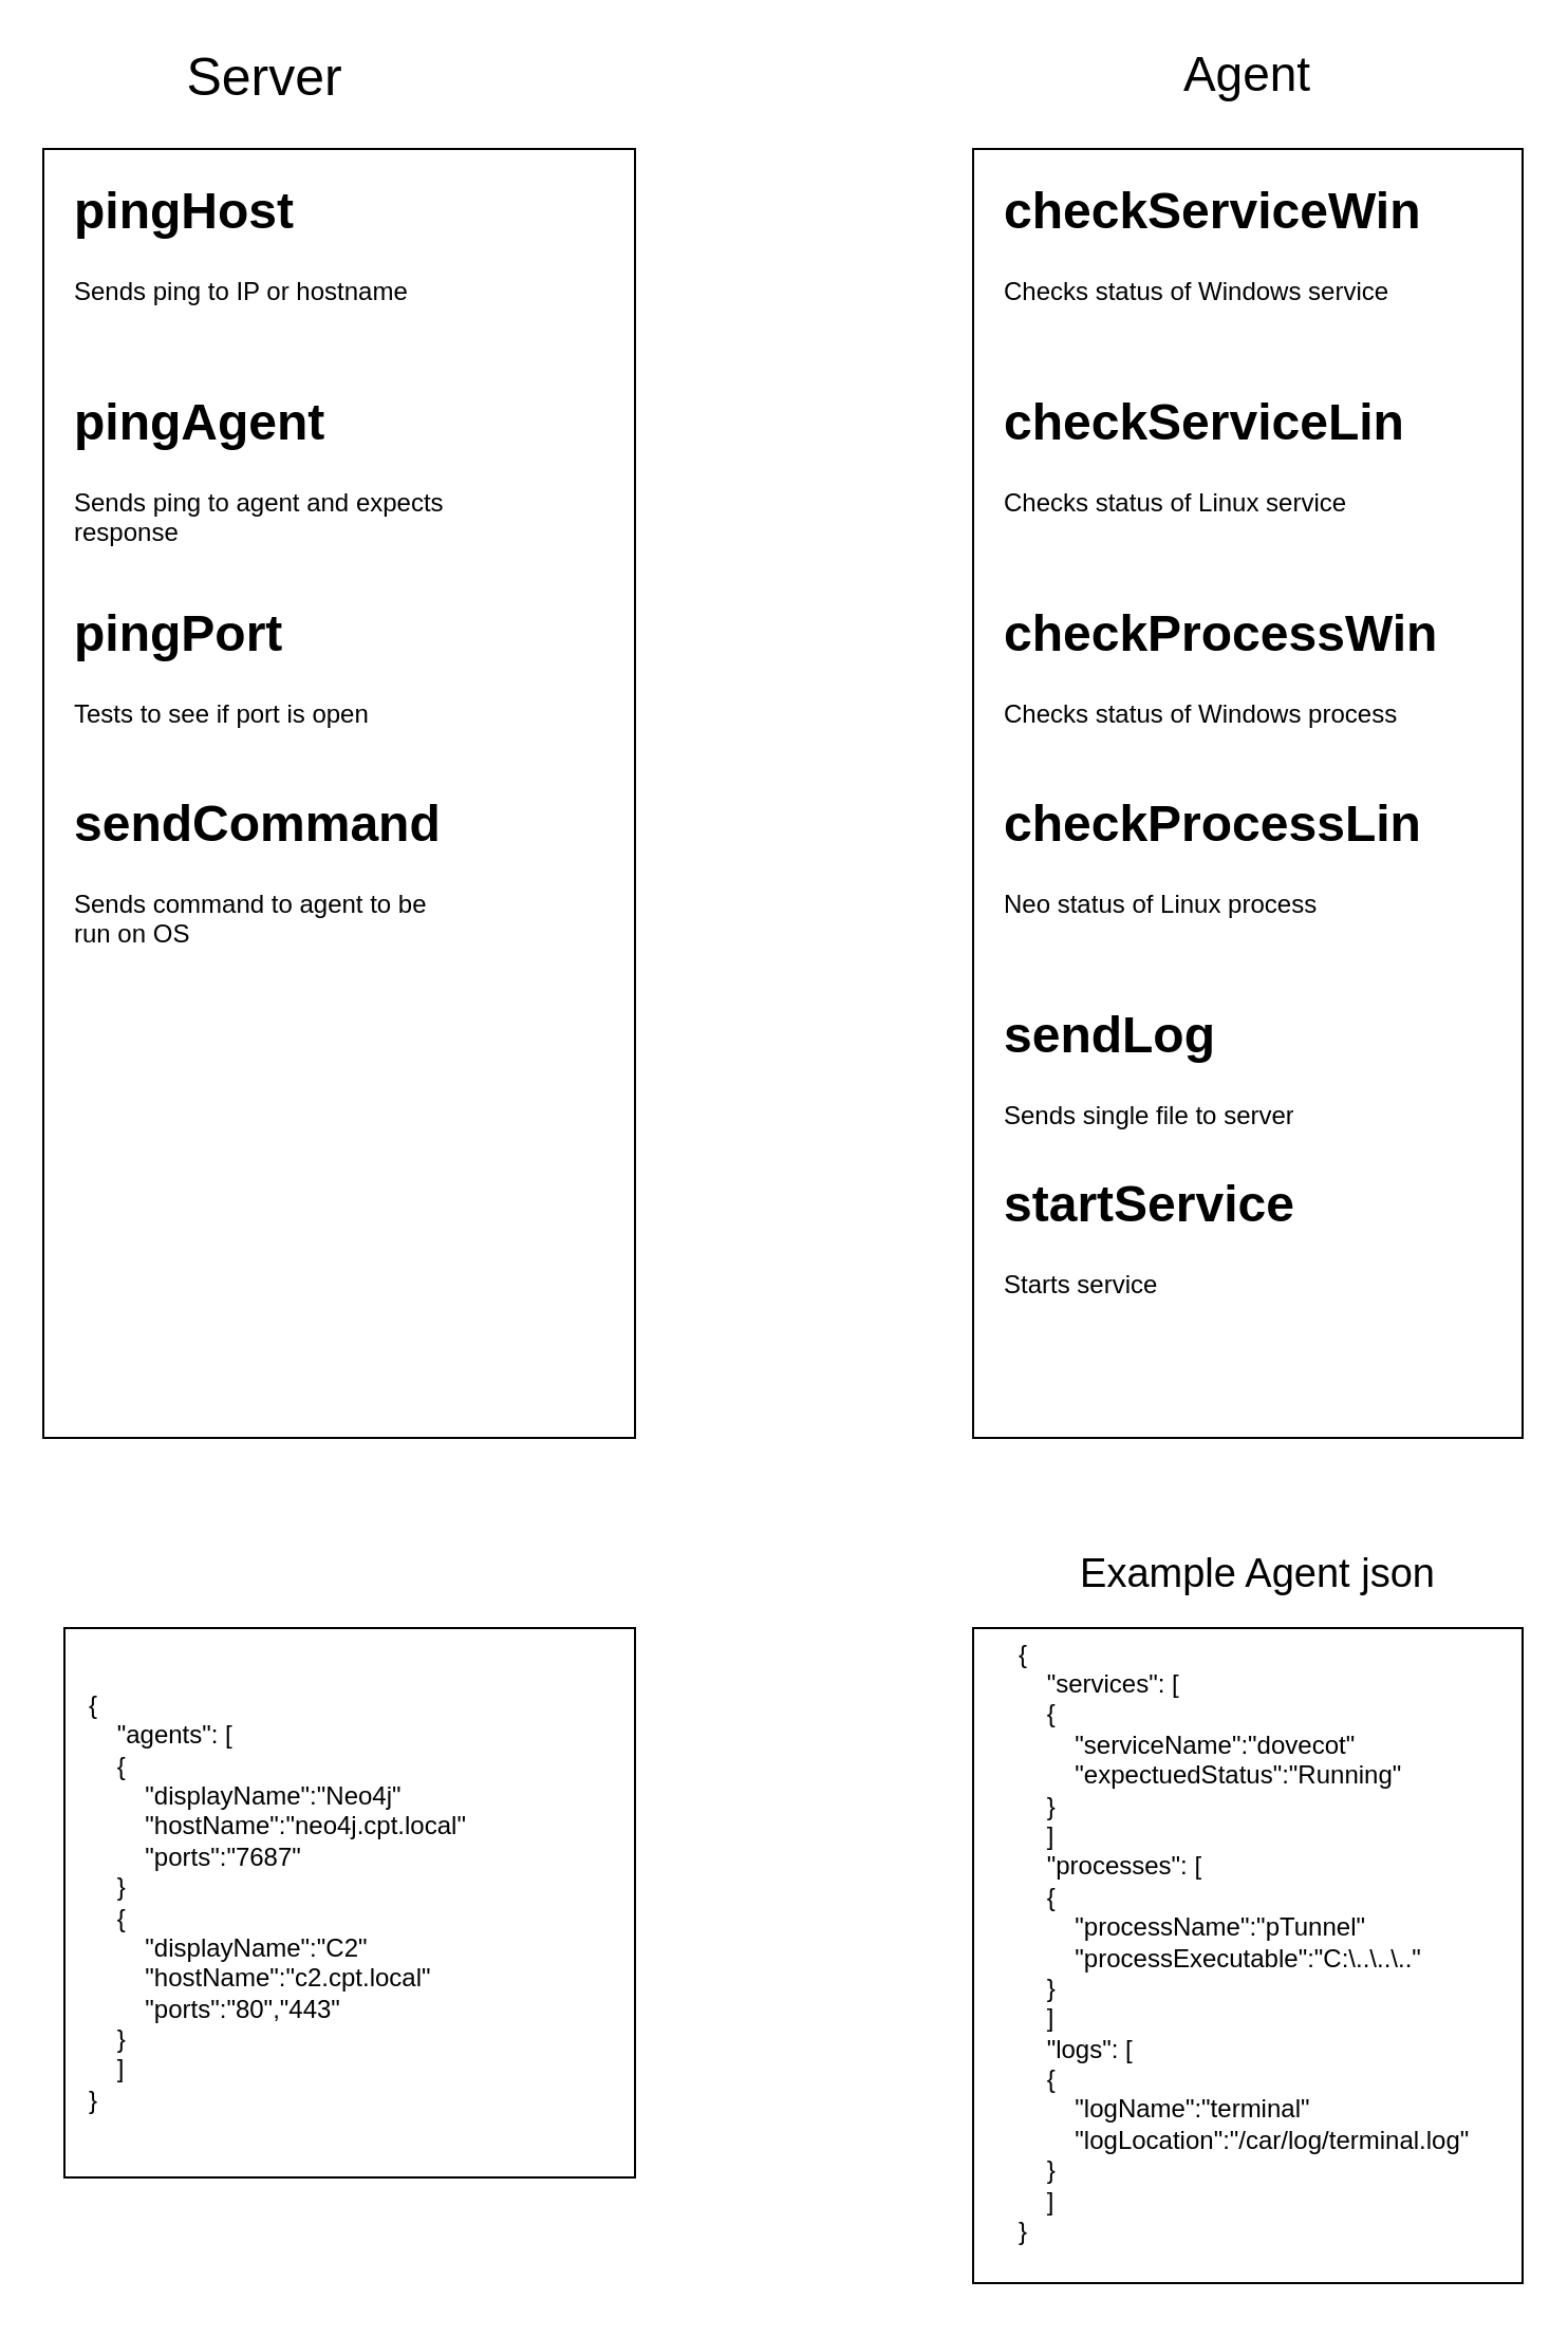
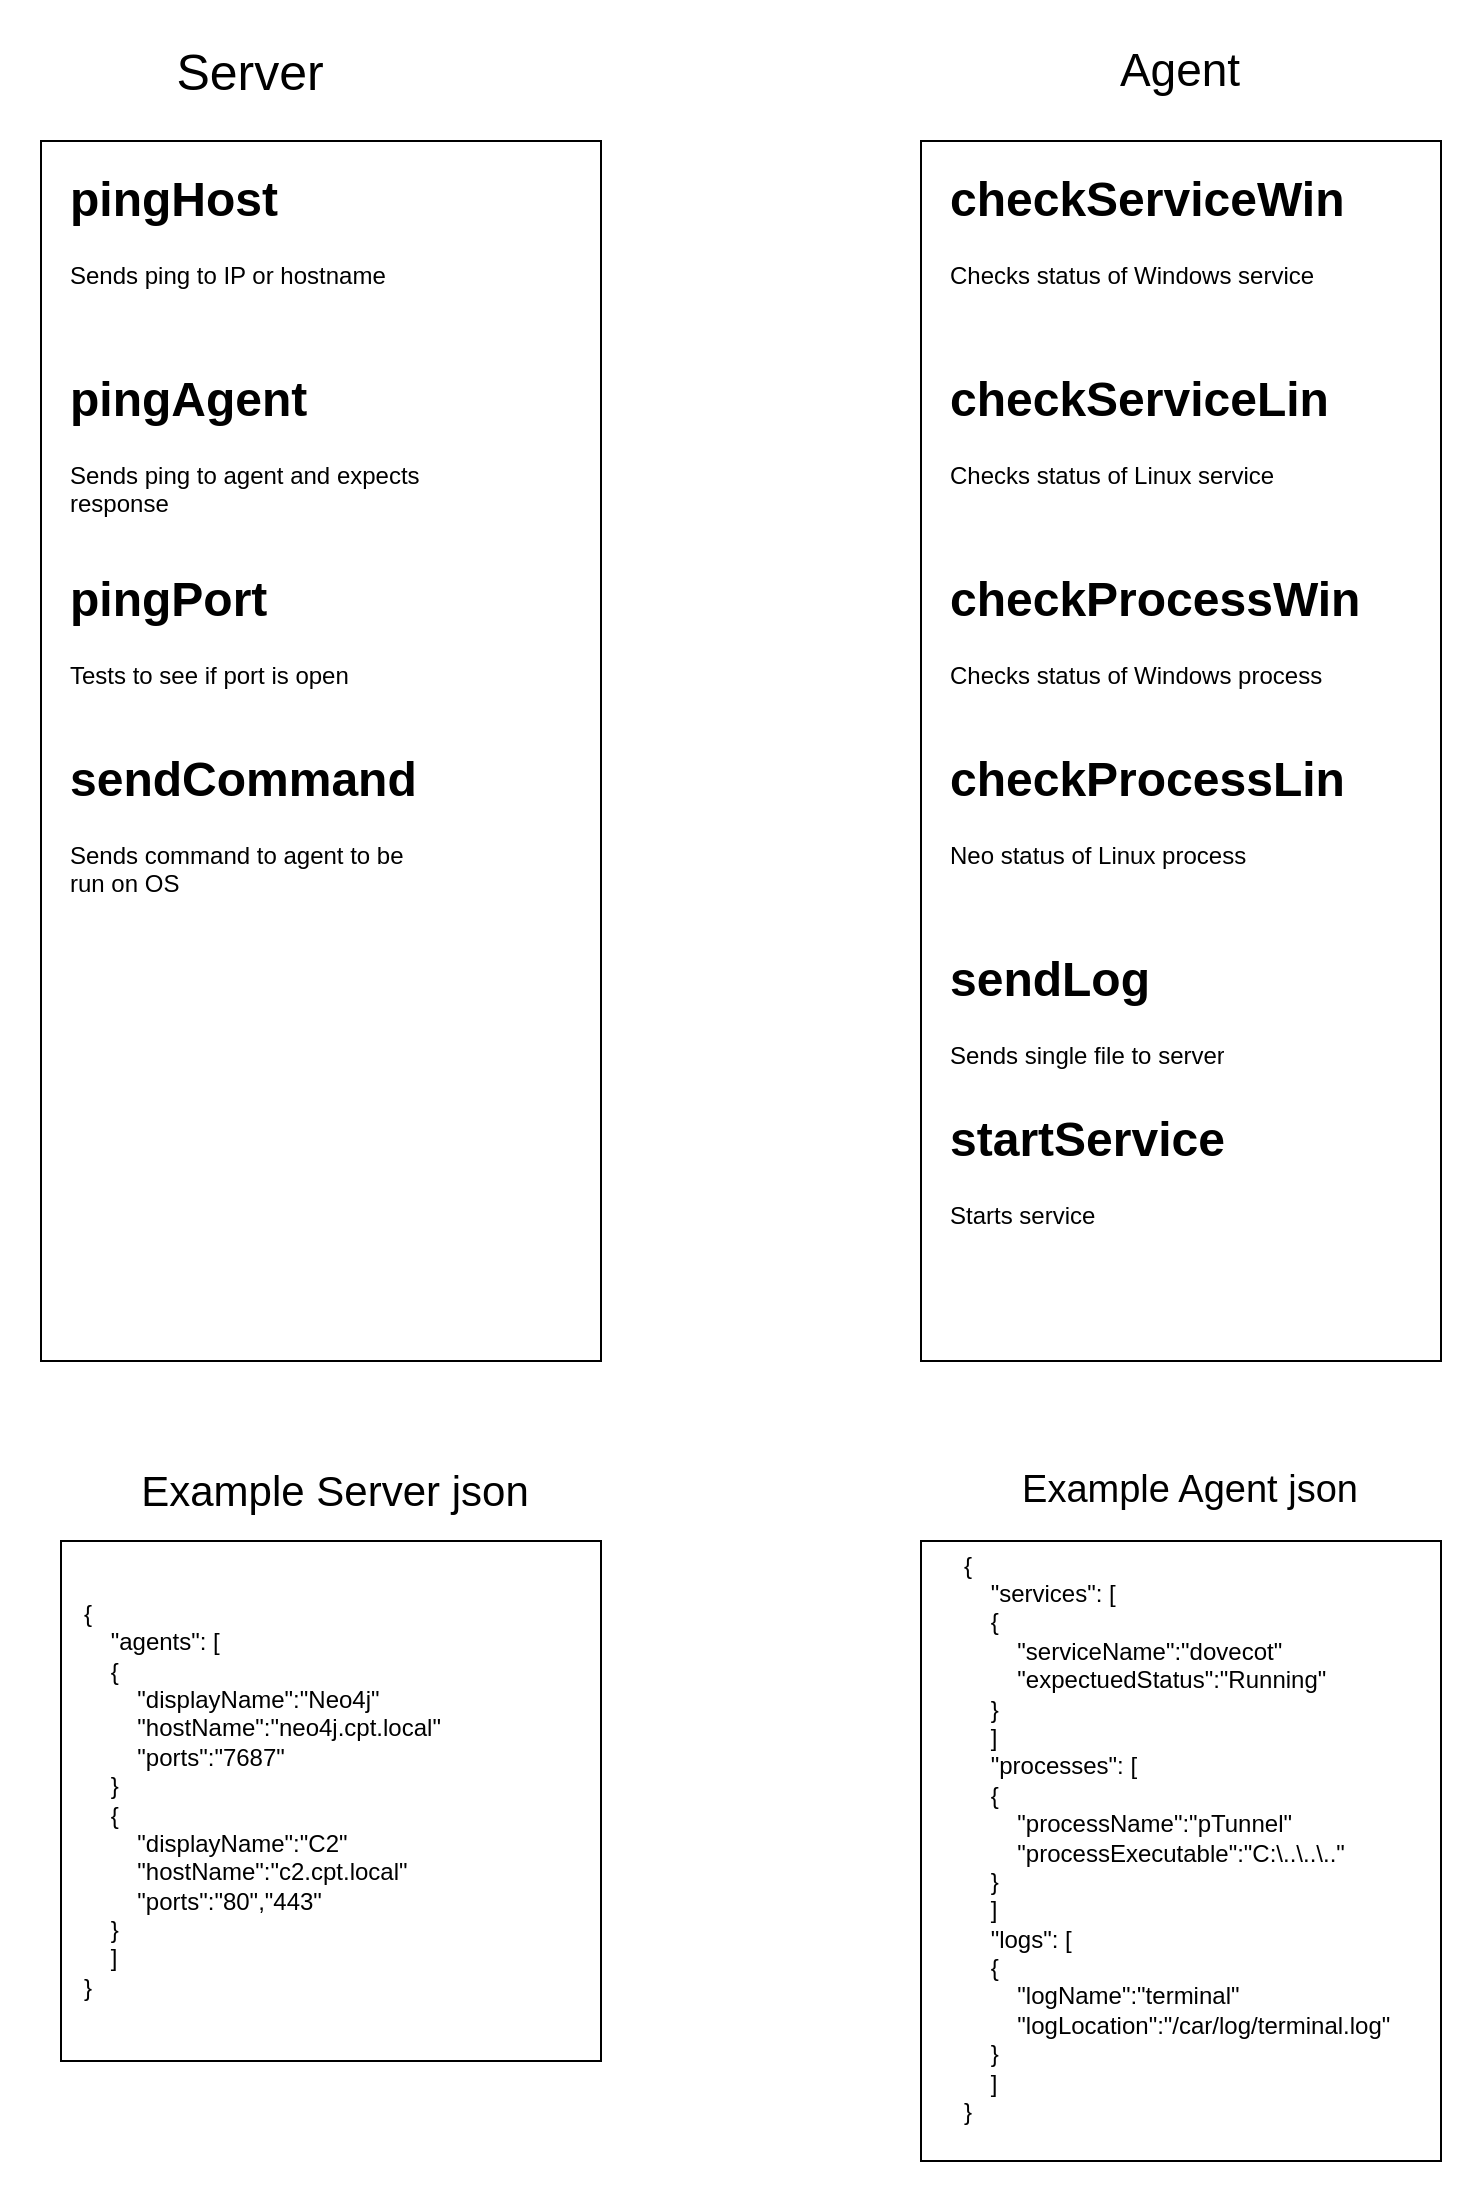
  <mxCell id="0" />
  <mxCell id="1" parent="0" />
  <mxCell id="2" value="" style="rounded=0;whiteSpace=wrap;html=1;" vertex="1" parent="1"><mxGeometry x="20" y="70" width="280" height="610" as="geometry" /></mxCell>
  <mxCell id="3" value="" style="rounded=0;whiteSpace=wrap;html=1;" vertex="1" parent="1"><mxGeometry x="460" y="70" width="260" height="610" as="geometry" /></mxCell>
  <mxCell id="4" value="&lt;font style=&quot;font-size: 25px&quot;&gt;Server&lt;/font&gt;" style="text;html=1;strokeColor=none;fillColor=none;align=center;verticalAlign=middle;whiteSpace=wrap;rounded=0;" vertex="1" parent="1"><mxGeometry x="95" y="20" width="60" height="30" as="geometry" /></mxCell>
  <mxCell id="5" value="&lt;font style=&quot;font-size: 23px&quot;&gt;Agent&lt;/font&gt;" style="text;html=1;strokeColor=none;fillColor=none;align=center;verticalAlign=middle;whiteSpace=wrap;rounded=0;" vertex="1" parent="1"><mxGeometry x="560" y="20" width="60" height="30" as="geometry" /></mxCell>
  <mxCell id="6" value="" style="rounded=0;whiteSpace=wrap;html=1;" vertex="1" parent="1"><mxGeometry x="30" y="770" width="270" height="260" as="geometry" /></mxCell>
  <mxCell id="7" value="" style="rounded=0;whiteSpace=wrap;html=1;" vertex="1" parent="1"><mxGeometry x="460" y="770" width="260" height="310" as="geometry" /></mxCell>
+ <mxCell id="8" value="&lt;font style=&quot;font-size: 21px&quot;&gt;Example Server json&lt;/font&gt;" style="text;html=1;strokeColor=none;fillColor=none;align=center;verticalAlign=middle;whiteSpace=wrap;rounded=0;" vertex="1" parent="1"><mxGeometry x="55" y="730" width="225" height="30" as="geometry" /></mxCell>
  <mxCell id="9" value="&lt;font style=&quot;font-size: 19px&quot;&gt;Example Agent json&lt;/font&gt;" style="text;html=1;strokeColor=none;fillColor=none;align=center;verticalAlign=middle;whiteSpace=wrap;rounded=0;" vertex="1" parent="1"><mxGeometry x="490" y="730" width="210" height="30" as="geometry" /></mxCell>
  <mxCell id="10" value="&lt;h1&gt;checkServiceWin&lt;br&gt;&lt;/h1&gt;&lt;p&gt;Checks status of Windows service&lt;br&gt;&lt;/p&gt;" style="text;html=1;strokeColor=none;fillColor=none;spacing=5;spacingTop=-20;whiteSpace=wrap;overflow=hidden;rounded=0;" vertex="1" parent="1"><mxGeometry x="470" y="80" width="230" height="120" as="geometry" /></mxCell>
  <mxCell id="11" value="&lt;h1&gt;checkServiceLin&lt;br&gt;&lt;/h1&gt;&lt;p&gt;Checks status of Linux service&lt;br&gt;&lt;/p&gt;" style="text;html=1;strokeColor=none;fillColor=none;spacing=5;spacingTop=-20;whiteSpace=wrap;overflow=hidden;rounded=0;" vertex="1" parent="1"><mxGeometry x="470" y="180" width="230" height="120" as="geometry" /></mxCell>
  <mxCell id="12" value="&lt;h1&gt;checkProcessWin&lt;br&gt;&lt;/h1&gt;&lt;p&gt;Checks status of Windows process&lt;br&gt;&lt;/p&gt;" style="text;html=1;strokeColor=none;fillColor=none;spacing=5;spacingTop=-20;whiteSpace=wrap;overflow=hidden;rounded=0;" vertex="1" parent="1"><mxGeometry x="470" y="280" width="230" height="120" as="geometry" /></mxCell>
  <mxCell id="13" value="&lt;h1&gt;checkProcessLin&lt;br&gt;&lt;/h1&gt;&lt;p&gt;Neo status of Linux process&lt;br&gt;&lt;/p&gt;" style="text;html=1;strokeColor=none;fillColor=none;spacing=5;spacingTop=-20;whiteSpace=wrap;overflow=hidden;rounded=0;" vertex="1" parent="1"><mxGeometry x="470" y="370" width="230" height="120" as="geometry" /></mxCell>
  <mxCell id="14" value="&lt;h1&gt;sendLog&lt;br&gt;&lt;/h1&gt;&lt;p&gt;Sends single file to server&lt;br&gt;&lt;/p&gt;" style="text;html=1;strokeColor=none;fillColor=none;spacing=5;spacingTop=-20;whiteSpace=wrap;overflow=hidden;rounded=0;" vertex="1" parent="1"><mxGeometry x="470" y="470" width="230" height="120" as="geometry" /></mxCell>
  <mxCell id="15" value="&lt;h1&gt;pingHost&lt;/h1&gt;&lt;p&gt;Sends ping to IP or hostname&lt;br&gt;&lt;/p&gt;" style="text;html=1;strokeColor=none;fillColor=none;spacing=5;spacingTop=-20;whiteSpace=wrap;overflow=hidden;rounded=0;" vertex="1" parent="1"><mxGeometry x="30" y="80" width="190" height="120" as="geometry" /></mxCell>
  <mxCell id="16" value="&lt;h1&gt;pingAgent&lt;/h1&gt;&lt;p&gt;Sends ping to agent and expects response&lt;br&gt;&lt;/p&gt;" style="text;html=1;strokeColor=none;fillColor=none;spacing=5;spacingTop=-20;whiteSpace=wrap;overflow=hidden;rounded=0;" vertex="1" parent="1"><mxGeometry x="30" y="180" width="190" height="120" as="geometry" /></mxCell>
  <mxCell id="17" value="&lt;h1&gt;pingPort&lt;/h1&gt;&lt;p&gt;Tests to see if port is open&lt;br&gt;&lt;/p&gt;" style="text;html=1;strokeColor=none;fillColor=none;spacing=5;spacingTop=-20;whiteSpace=wrap;overflow=hidden;rounded=0;" vertex="1" parent="1"><mxGeometry x="30" y="280" width="190" height="120" as="geometry" /></mxCell>
  <mxCell id="18" value="{&lt;br&gt;&amp;nbsp;&amp;nbsp; &amp;nbsp;&quot;agents&quot;: [&lt;br&gt;&amp;nbsp;&amp;nbsp; &amp;nbsp;{&lt;br&gt;&amp;nbsp;&amp;nbsp; &amp;nbsp;&amp;nbsp;&amp;nbsp; &amp;nbsp;&quot;displayName&quot;:&quot;Neo4j&quot;&lt;br&gt;&amp;nbsp;&amp;nbsp; &amp;nbsp;&amp;nbsp;&amp;nbsp; &amp;nbsp;&quot;hostName&quot;:&quot;neo4j.cpt.local&quot;&lt;br&gt;&amp;nbsp;&amp;nbsp; &amp;nbsp;&amp;nbsp;&amp;nbsp; &amp;nbsp;&quot;ports&quot;:&quot;7687&quot;&lt;br&gt;&amp;nbsp;&amp;nbsp; &amp;nbsp;}&lt;br&gt;&amp;nbsp;&amp;nbsp; &amp;nbsp;{&lt;br&gt;&amp;nbsp;&amp;nbsp; &amp;nbsp;&amp;nbsp;&amp;nbsp; &amp;nbsp;&quot;displayName&quot;:&quot;C2&quot;&lt;br&gt;&amp;nbsp;&amp;nbsp; &amp;nbsp;&amp;nbsp;&amp;nbsp; &amp;nbsp;&quot;hostName&quot;:&quot;c2.cpt.local&quot;&lt;br&gt;&amp;nbsp;&amp;nbsp; &amp;nbsp;&amp;nbsp;&amp;nbsp; &amp;nbsp;&quot;ports&quot;:&quot;80&quot;,&quot;443&quot;&lt;br&gt;&amp;nbsp;&amp;nbsp; &amp;nbsp;}&lt;br&gt;&amp;nbsp;&amp;nbsp; &amp;nbsp;]&amp;nbsp;&amp;nbsp; &amp;nbsp;&lt;br&gt;}" style="text;html=1;strokeColor=none;fillColor=none;align=left;verticalAlign=middle;whiteSpace=wrap;rounded=0;" vertex="1" parent="1"><mxGeometry x="40" y="780" width="240" height="240" as="geometry" /></mxCell>
  <mxCell id="19" value="&lt;div align=&quot;left&quot;&gt;{&lt;br&gt;&amp;nbsp;&amp;nbsp; &amp;nbsp;&quot;services&quot;: [&lt;br&gt;&amp;nbsp;&amp;nbsp; &amp;nbsp;{&lt;br&gt;&lt;/div&gt;&lt;div align=&quot;left&quot;&gt;&amp;nbsp;&amp;nbsp; &amp;nbsp;&amp;nbsp;&amp;nbsp; &amp;nbsp;&quot;serviceName&quot;:&quot;dovecot&quot;&lt;br&gt;&amp;nbsp;&amp;nbsp; &amp;nbsp;&amp;nbsp;&amp;nbsp; &amp;nbsp;&quot;expectuedStatus&quot;:&quot;Running&quot;&lt;br&gt;&amp;nbsp;&amp;nbsp; &amp;nbsp;}&lt;br&gt;&amp;nbsp;&amp;nbsp; &amp;nbsp;]&lt;br&gt;&amp;nbsp;&amp;nbsp; &amp;nbsp;&quot;processes&quot;: [&lt;br&gt;&amp;nbsp;&amp;nbsp; &amp;nbsp;{&lt;br&gt;&amp;nbsp;&amp;nbsp; &amp;nbsp;&amp;nbsp;&amp;nbsp; &amp;nbsp;&quot;processName&quot;:&quot;pTunnel&quot;&lt;/div&gt;&lt;div align=&quot;left&quot;&gt;&lt;span style=&quot;white-space: pre&quot;&gt;&#09;&lt;/span&gt;&quot;processExecutable&quot;:&quot;C:\..\..\..&quot;&lt;br&gt;&lt;/div&gt;&lt;div align=&quot;left&quot;&gt;&amp;nbsp;&amp;nbsp; &amp;nbsp;}&lt;br&gt;&amp;nbsp;&amp;nbsp; &amp;nbsp;]&lt;br&gt;&amp;nbsp;&amp;nbsp; &amp;nbsp;&quot;logs&quot;: [&lt;br&gt;&amp;nbsp;&amp;nbsp; &amp;nbsp;{&lt;br&gt;&amp;nbsp;&amp;nbsp; &amp;nbsp;&amp;nbsp;&amp;nbsp; &amp;nbsp;&quot;logName&quot;:&quot;terminal&quot;&lt;br&gt;&amp;nbsp;&amp;nbsp; &amp;nbsp;&amp;nbsp;&amp;nbsp; &amp;nbsp;&quot;logLocation&quot;:&quot;/car/log/terminal.log&quot;&lt;br&gt;&amp;nbsp;&amp;nbsp; &amp;nbsp;}&lt;br&gt;&amp;nbsp;&amp;nbsp; &amp;nbsp;]&amp;nbsp;&amp;nbsp; &amp;nbsp;&lt;br&gt;}&lt;/div&gt;" style="text;html=1;strokeColor=none;fillColor=none;align=left;verticalAlign=middle;whiteSpace=wrap;rounded=0;" vertex="1" parent="1"><mxGeometry x="480" y="754" width="220" height="330" as="geometry" /></mxCell>
  <mxCell id="20" value="&lt;h1&gt;startService&lt;br&gt;&lt;/h1&gt;&lt;p&gt;Starts service&lt;br&gt;&lt;/p&gt;" style="text;html=1;strokeColor=none;fillColor=none;spacing=5;spacingTop=-20;whiteSpace=wrap;overflow=hidden;rounded=0;" vertex="1" parent="1"><mxGeometry x="470" y="550" width="230" height="120" as="geometry" /></mxCell>
  <mxCell id="21" value="&lt;h1&gt;sendCommand&lt;/h1&gt;&lt;p&gt;Sends command to agent to be run on OS&lt;br&gt;&lt;/p&gt;" style="text;html=1;strokeColor=none;fillColor=none;spacing=5;spacingTop=-20;whiteSpace=wrap;overflow=hidden;rounded=0;" vertex="1" parent="1"><mxGeometry x="30" y="370" width="190" height="120" as="geometry" /></mxCell>
